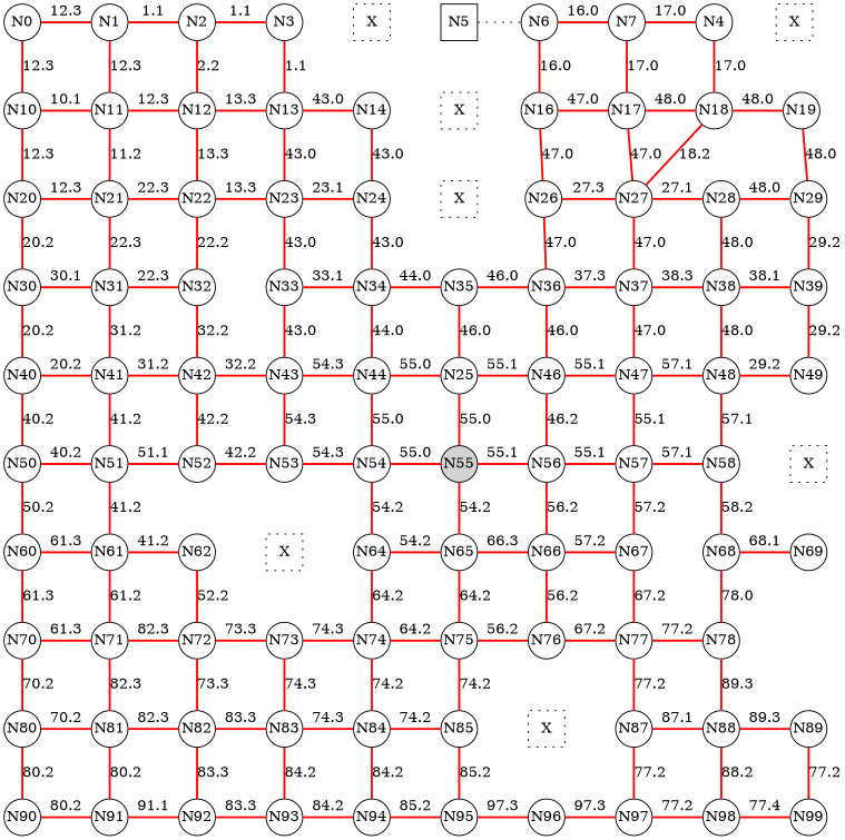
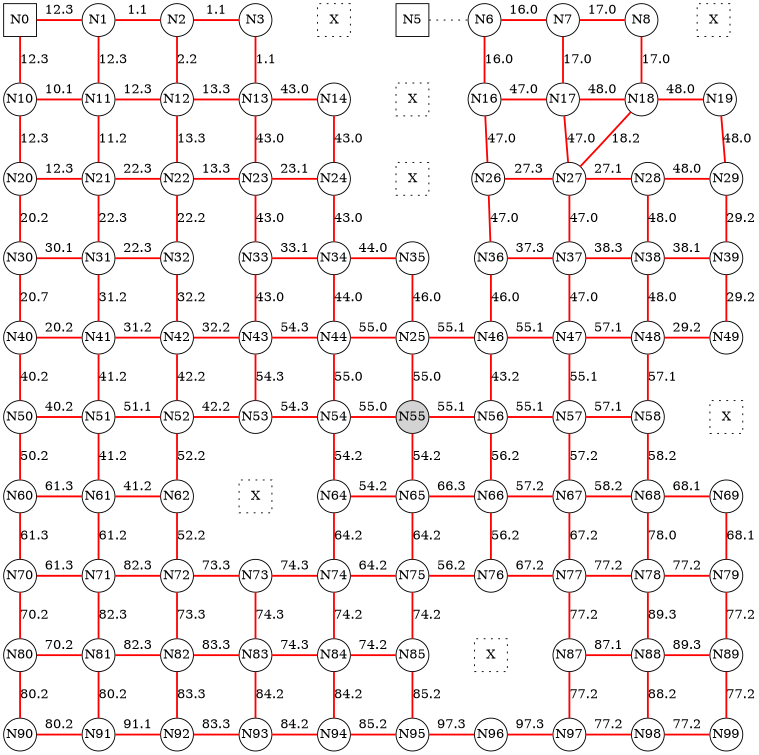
  digraph {
    node [fixedsize=true shape=circle]
    edge [color=red dir=none style=bold]
-   N0
+   N0 [shape=square]
    N1
    N2
    N3
    n5 [label=X shape=square style=dotted]
    N5 [shape=square]
    N6
    N7
-   N8 [label=N4]
+   N8
    n10 [label=X shape=square style=dotted]
    N10
    N11
    N12
    N13
    N14
    n16 [label=X shape=square style=dotted]
    N16
    N17
    N18
    N19
    N20
    N21
    N22
    N23
    N24
    n26 [label=X shape=square style=dotted]
    N26
    N27
    N28
    N29
    N30
    N31
    N32
    N33
    N34
    N35
    N36
    N37
    N38
    N39
    N40
    N41
    N42
    N43
    N44
    n46 [label=N25]
    N46
    N47
    N48
    N49
    N50
    N51
    N52
    N53
    N54
    N55 [style=filled]
    N56
    N57
    N58
    n60 [label=X shape=square style=dotted]
    N60
    N61
    N62
    n64 [label=X shape=square style=dotted]
    N64
    N65
    N66
    N67
    N68
    N69
    N70
    N71
    N72
    N73
    N74
    N75
    N76
    N77
    N78
+   N79
    N80
    N81
    N82
    N83
    N84
    N85
    n87 [label=X shape=square style=dotted]
    N87
    N88
    N89
    N90
    N91
    N92
    N93
    N94
    N95
    N96
    N97
    N98
    N99
    subgraph sub_1 {
      rank=same
      N0
      N1
      N2
      N3
      n5
      N5
      N6
      N7
      N8
      n10
    }
    subgraph sub_2 {
      rank=same
      N10
      N11
      N12
      N13
      N14
      n16
      N16
      N17
      N18
      N19
    }
    subgraph sub_3 {
      rank=same
      N20
      N21
      N22
      N23
      N24
      n26
      N26
      N27
      N28
      N29
    }
    subgraph sub_4 {
      rank=same
      N30
      N31
      N32
      N33
      N34
      N35
      N36
      N37
      N38
      N39
    }
    subgraph sub_5 {
      rank=same
      N40
      N41
      N42
      N43
      N44
      n46
      N46
      N47
      N48
      N49
    }
    subgraph sub_6 {
      rank=same
      N50
      N51
      N52
      N53
      N54
      N55
      N56
      N57
      N58
      n60
    }
    subgraph sub_7 {
      rank=same
      N60
      N61
      N62
      n64
      N64
      N65
      N66
      N67
      N68
      N69
    }
    subgraph sub_8 {
      rank=same
      N70
      N71
      N72
      N73
      N74
      N75
      N76
      N77
      N78
+     N79
    }
    subgraph sub_9 {
      rank=same
      N80
      N81
      N82
      N83
      N84
      N85
      n87
      N87
      N88
      N89
    }
    subgraph sub_10 {
      rank=same
      N90
      N91
      N92
      N93
      N94
      N95
      N96
      N97
      N98
      N99
    }
    N0 -> N1 [label=12.3]
    N0 -> N10 [label=12.3]
    N1 -> N2 [label=1.1]
    N1 -> N11 [label=12.3]
    N2 -> N3 [label=1.1]
    N2 -> N12 [label=2.2]
    N3 -> n5 [label=" " style=invis color=""]
    N3 -> N13 [label=1.1]
    n5 -> N5 [label=" " style=invis color=""]
    n5 -> N14 [label=" " style=invis color=""]
    N5 -> N6 [style=dotted color=""]
    N5 -> n16 [label=" " style=invis color=""]
    N6 -> N7 [label=16.0]
    N6 -> N16 [label=16.0]
    N7 -> N8 [label=17.0]
    N7 -> N17 [label=17.0]
    N8 -> n10 [label=" " style=invis color=""]
    N8 -> N18 [label=17.0]
    n10 -> N19 [label=" " style=invis color=""]
    N10 -> N11 [label=10.1]
    N10 -> N20 [label=12.3]
    N11 -> N12 [label=12.3]
    N11 -> N21 [label=11.2]
    N12 -> N13 [label=13.3]
    N12 -> N22 [label=13.3]
    N13 -> N14 [label=43.0]
    N13 -> N23 [label=43.0]
    N14 -> n16 [label=" " style=invis color=""]
    N14 -> N24 [label=43.0]
    n16 -> N16 [label=" " style=invis color=""]
    n16 -> n26 [label=" " style=invis color=""]
    N16 -> N17 [label=47.0]
    N16 -> N26 [label=47.0]
    N17 -> N18 [label=48.0]
    N17 -> N27 [label=47.0]
    N18 -> N19 [label=48.0]
    N18 -> N27 [label=18.2]
    N19 -> N29 [label=48.0]
    N20 -> N21 [label=12.3]
    N20 -> N30 [label=20.2]
    N21 -> N22 [label=22.3]
    N21 -> N31 [label=22.3]
    N22 -> N23 [label=13.3]
    N22 -> N32 [label=22.2]
    N23 -> N24 [label=23.1]
    N23 -> N33 [label=43.0]
    N24 -> n26 [label=" " style=invis color=""]
    N24 -> N34 [label=43.0]
    n26 -> N26 [label=" " style=invis color=""]
    n26 -> N35 [label=" " style=invis color=""]
    N26 -> N27 [label=27.3]
    N26 -> N36 [label=47.0]
    N27 -> N28 [label=27.1]
    N27 -> N37 [label=47.0]
    N28 -> N29 [label=48.0]
    N28 -> N38 [label=48.0]
    N29 -> N39 [label=29.2]
    N30 -> N31 [label=30.1]
-   N30 -> N40 [label=20.2]
+   N30 -> N40 [label=20.7]
    N31 -> N32 [label=22.3]
    N31 -> N41 [label=31.2]
    N32 -> N42 [label=32.2]
    N33 -> N34 [label=33.1]
    N33 -> N43 [label=43.0]
    N34 -> N35 [label=44.0]
    N34 -> N44 [label=44.0]
-   N35 -> N36 [label=46.0]
    N35 -> n46 [label=46.0]
    N36 -> N37 [label=37.3]
    N36 -> N46 [label=46.0]
    N37 -> N38 [label=38.3]
    N37 -> N47 [label=47.0]
    N38 -> N39 [label=38.1]
    N38 -> N48 [label=48.0]
    N39 -> N49 [label=29.2]
    N40 -> N41 [label=20.2]
    N40 -> N50 [label=40.2]
    N41 -> N42 [label=31.2]
    N41 -> N51 [label=41.2]
    N42 -> N43 [label=32.2]
    N42 -> N52 [label=42.2]
    N43 -> N44 [label=54.3]
    N43 -> N53 [label=54.3]
    N44 -> n46 [label=55.0]
    N44 -> N54 [label=55.0]
    n46 -> N46 [label=55.1]
    n46 -> N55 [label=55.0]
    N46 -> N47 [label=55.1]
-   N46 -> N56 [label=46.2]
+   N46 -> N56 [label=43.2]
    N47 -> N48 [label=57.1]
    N47 -> N57 [label=55.1]
    N48 -> N49 [label=29.2]
    N48 -> N58 [label=57.1]
    N49 -> n60 [label=" " style=invis color=""]
    N50 -> N51 [label=40.2]
    N50 -> N60 [label=50.2]
    N51 -> N52 [label=51.1]
    N51 -> N61 [label=41.2]
    N52 -> N53 [label=42.2]
+   N52 -> N62 [label=52.2]
    N53 -> N54 [label=54.3]
    N53 -> n64 [label=" " style=invis color=""]
    N54 -> N55 [label=55.0]
    N54 -> N64 [label=54.2]
    N55 -> N56 [label=55.1]
    N55 -> N65 [label=54.2]
    N56 -> N57 [label=55.1]
    N56 -> N66 [label=56.2]
    N57 -> N58 [label=57.1]
    N57 -> N67 [label=57.2]
    N58 -> n60 [label=" " style=invis color=""]
    N58 -> N68 [label=58.2]
    n60 -> N69 [label=" " style=invis color=""]
    N60 -> N61 [label=61.3]
    N60 -> N70 [label=61.3]
    N61 -> N62 [label=41.2]
    N61 -> N71 [label=61.2]
    N62 -> n64 [label=" " style=invis color=""]
    N62 -> N72 [label=52.2]
    n64 -> N64 [label=" " style=invis color=""]
    n64 -> N73 [label=" " style=invis color=""]
    N64 -> N65 [label=54.2]
    N64 -> N74 [label=64.2]
    N65 -> N66 [label=66.3]
    N65 -> N75 [label=64.2]
    N66 -> N67 [label=57.2]
    N66 -> N76 [label=56.2]
+   N67 -> N68 [label=58.2]
    N67 -> N77 [label=67.2]
    N68 -> N69 [label=68.1]
    N68 -> N78 [label=78.0]
+   N69 -> N79 [label=68.1]
    N70 -> N71 [label=61.3]
    N70 -> N80 [label=70.2]
    N71 -> N72 [label=82.3]
    N71 -> N81 [label=82.3]
    N72 -> N73 [label=73.3]
    N72 -> N82 [label=73.3]
    N73 -> N74 [label=74.3]
    N73 -> N83 [label=74.3]
    N74 -> N75 [label=64.2]
    N74 -> N84 [label=74.2]
    N75 -> N76 [label=56.2]
    N75 -> N85 [label=74.2]
    N76 -> N77 [label=67.2]
    N76 -> n87 [label=" " style=invis color=""]
    N77 -> N78 [label=77.2]
    N77 -> N87 [label=77.2]
+   N78 -> N79 [label=77.2]
    N78 -> N88 [label=89.3]
+   N79 -> N89 [label=77.2]
    N80 -> N81 [label=70.2]
    N80 -> N90 [label=80.2]
    N81 -> N82 [label=82.3]
    N81 -> N91 [label=80.2]
    N82 -> N83 [label=83.3]
    N82 -> N92 [label=83.3]
    N83 -> N84 [label=74.3]
    N83 -> N93 [label=84.2]
    N84 -> N85 [label=74.2]
    N84 -> N94 [label=84.2]
    N85 -> n87 [label=" " style=invis color=""]
    N85 -> N95 [label=85.2]
    n87 -> N87 [label=" " style=invis color=""]
    n87 -> N96 [label=" " style=invis color=""]
    N87 -> N88 [label=87.1]
    N87 -> N97 [label=77.2]
    N88 -> N89 [label=89.3]
    N88 -> N98 [label=88.2]
    N89 -> N99 [label=77.2]
    N90 -> N91 [label=80.2]
    N91 -> N92 [label=91.1]
    N92 -> N93 [label=83.3]
    N93 -> N94 [label=84.2]
    N94 -> N95 [label=85.2]
    N95 -> N96 [label=97.3]
    N96 -> N97 [label=97.3]
    N97 -> N98 [label=77.2]
-   N98 -> N99 [label=77.4]
+   N98 -> N99 [label=77.2]
  }
